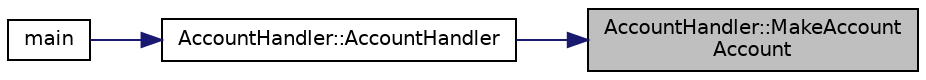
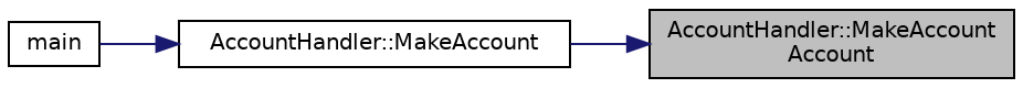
  digraph {
    rankdir=RL
    node [color=black fillcolor=white fontname=Helvetica fontsize=10 shape=record style=filled]
    edge [color=midnightblue dir=back fontname=Helvetica fontsize=10 labelfontname=Helvetica labelfontsize=10 style=solid]
    n1 [fillcolor=grey75 fontcolor=black height=0.2 label="AccountHandler::MakeAccount\lAccount" width=0.4]
-   n2 [height=0.2 label="AccountHandler::AccountHandler" width=0.4]
+   n2 [height=0.2 label="AccountHandler::MakeAccount" width=0.4]
    n3 [height=0.2 label=main width=0.4]
    n1 -> n2
    n2 -> n3
  }
